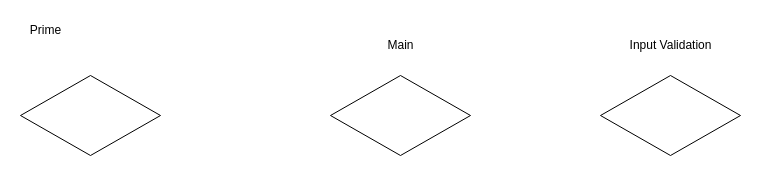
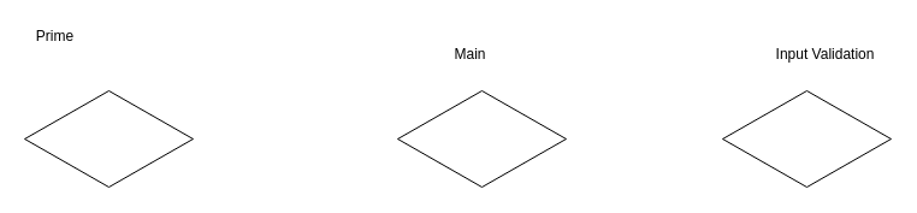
  <mxCell id="0" />
  <mxCell id="1" parent="0" />
  <mxCell id="2" value="" style="rhombus;whiteSpace=wrap;html=1;" vertex="1" parent="1"><mxGeometry x="20" y="75" width="140" height="80" as="geometry" /></mxCell>
  <mxCell id="3" value="" style="rhombus;whiteSpace=wrap;html=1;" vertex="1" parent="1"><mxGeometry x="330" y="75" width="140" height="80" as="geometry" /></mxCell>
  <mxCell id="4" value="" style="rhombus;whiteSpace=wrap;html=1;" vertex="1" parent="1"><mxGeometry x="600" y="75" width="140" height="80" as="geometry" /></mxCell>
  <mxCell id="5" value="Prime" style="text;html=1;align=center;verticalAlign=middle;resizable=0;points=[];autosize=1;" vertex="1" parent="1"><mxGeometry x="20" y="20" width="50" height="20" as="geometry" /></mxCell>
- <mxCell id="6" value="Main" style="text;html=1;align=center;verticalAlign=middle;resizable=0;points=[];autosize=1;" vertex="1" parent="1"><mxGeometry x="380" y="35" width="40" height="20" as="geometry" /></mxCell>
- <mxCell id="7" value="Input Validation" style="text;html=1;align=center;verticalAlign=middle;resizable=0;points=[];autosize=1;" vertex="1" parent="1"><mxGeometry x="620" y="35" width="100" height="20" as="geometry" /></mxCell>
+ <mxCell id="6" value="Main" style="text;html=1;align=center;verticalAlign=middle;resizable=0;points=[];autosize=1;" vertex="1" parent="1"><mxGeometry x="370" y="35" width="40" height="20" as="geometry" /></mxCell>
+ <mxCell id="7" value="Input Validation" style="text;html=1;align=center;verticalAlign=middle;resizable=0;points=[];autosize=1;" vertex="1" parent="1"><mxGeometry x="635" y="35" width="100" height="20" as="geometry" /></mxCell>
